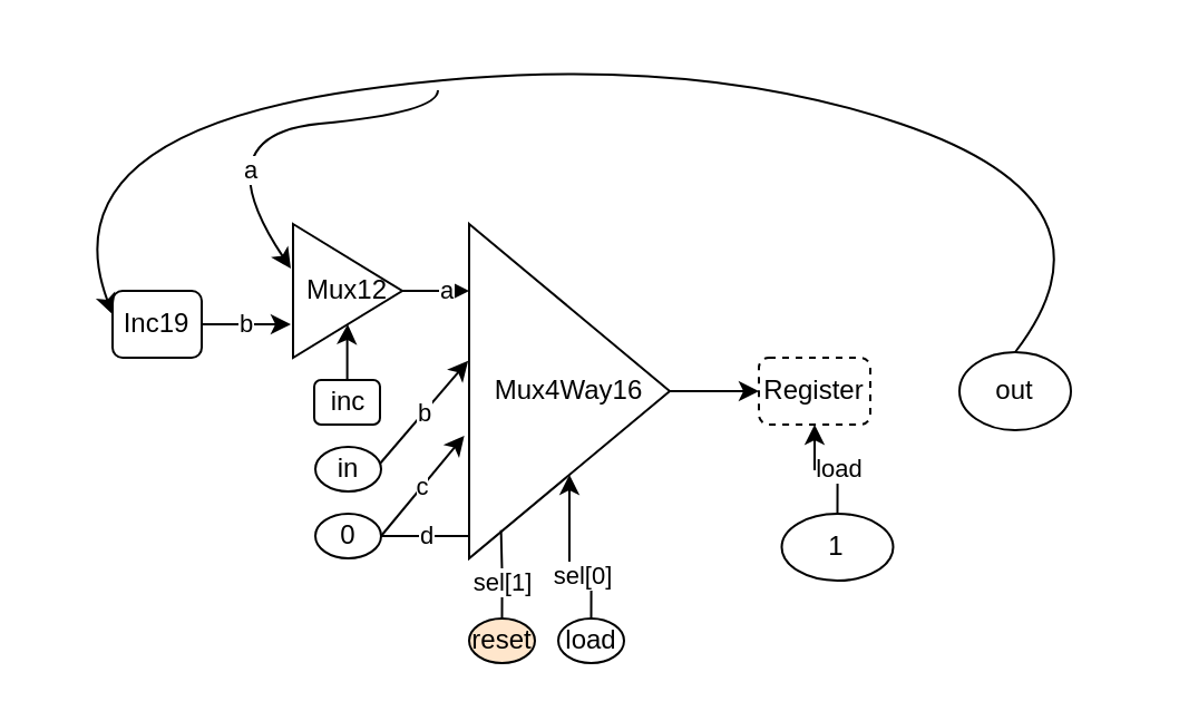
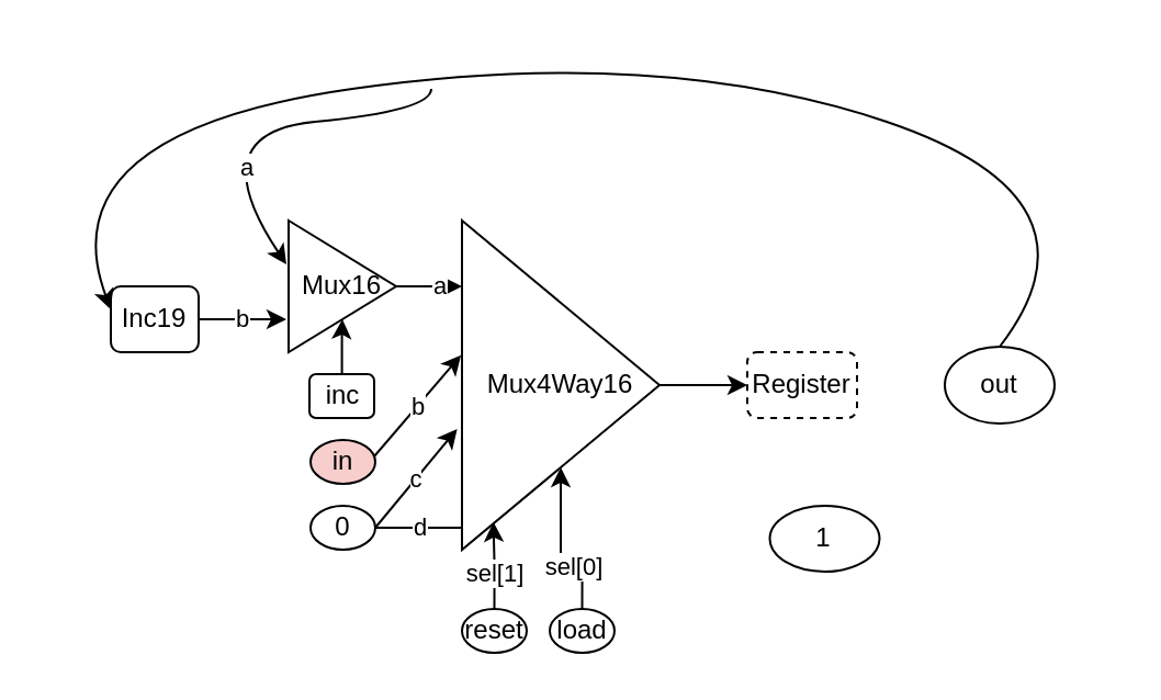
  <mxCell id="0" />
  <mxCell id="1" parent="0" />
  <mxCell id="2" value="b" style="edgeStyle=orthogonalEdgeStyle;rounded=0;orthogonalLoop=1;jettySize=auto;html=1;" edge="1" parent="1" source="3"><mxGeometry relative="1" as="geometry"><mxPoint x="130" y="145" as="targetPoint" /></mxGeometry></mxCell>
  <mxCell id="3" value="Inc19" style="rounded=1;whiteSpace=wrap;html=1;" vertex="1" parent="1"><mxGeometry x="50" y="130" width="40" height="30" as="geometry" /></mxCell>
  <mxCell id="4" style="edgeStyle=orthogonalEdgeStyle;rounded=0;orthogonalLoop=1;jettySize=auto;html=1;" edge="1" parent="1" source="6"><mxGeometry relative="1" as="geometry"><mxPoint x="210" y="130" as="targetPoint" /></mxGeometry></mxCell>
  <mxCell id="5" value="a" style="edgeLabel;html=1;align=center;verticalAlign=middle;resizable=0;points=[];" vertex="1" connectable="0" parent="4"><mxGeometry x="0.242" y="1" relative="1" as="geometry"><mxPoint as="offset" /></mxGeometry></mxCell>
- <mxCell id="6" value="Mux12" style="triangle;whiteSpace=wrap;html=1;" vertex="1" parent="1"><mxGeometry x="131" y="100" width="49" height="60" as="geometry" /></mxCell>
+ <mxCell id="6" value="Mux16" style="triangle;whiteSpace=wrap;html=1;" vertex="1" parent="1"><mxGeometry x="131" y="100" width="49" height="60" as="geometry" /></mxCell>
  <mxCell id="7" style="edgeStyle=orthogonalEdgeStyle;rounded=0;orthogonalLoop=1;jettySize=auto;html=1;entryX=0;entryY=0.5;entryDx=0;entryDy=0;" edge="1" parent="1" source="8" target="9"><mxGeometry relative="1" as="geometry" /></mxCell>
  <mxCell id="8" value="Mux4Way16" style="triangle;whiteSpace=wrap;html=1;" vertex="1" parent="1"><mxGeometry x="210" y="100" width="90" height="150" as="geometry" /></mxCell>
  <mxCell id="9" value="Register" style="rounded=1;whiteSpace=wrap;html=1;dashed=1;" vertex="1" parent="1"><mxGeometry x="340" y="160" width="50" height="30" as="geometry" /></mxCell>
  <mxCell id="10" value="out" style="ellipse;whiteSpace=wrap;html=1;" vertex="1" parent="1"><mxGeometry x="430" y="157.5" width="50" height="35" as="geometry" /></mxCell>
  <mxCell id="11" value="" style="curved=1;endArrow=classic;html=1;exitX=0.5;exitY=0;exitDx=0;exitDy=0;" edge="1" parent="1" source="10"><mxGeometry width="50" height="50" relative="1" as="geometry"><mxPoint x="457" y="150" as="sourcePoint" /><mxPoint x="50" y="140.5" as="targetPoint" /><Array as="points"><mxPoint x="507" y="90" /><mxPoint x="300" y="20" /><mxPoint x="20" y="60" /></Array></mxGeometry></mxCell>
  <mxCell id="12" value="" style="curved=1;endArrow=classic;html=1;" edge="1" parent="1"><mxGeometry width="50" height="50" relative="1" as="geometry"><mxPoint x="196" y="40" as="sourcePoint" /><mxPoint x="130" y="120" as="targetPoint" /><Array as="points"><mxPoint x="196" y="50" /><mxPoint x="90" y="60" /></Array></mxGeometry></mxCell>
  <mxCell id="13" value="a" style="edgeLabel;html=1;align=center;verticalAlign=middle;resizable=0;points=[];" vertex="1" connectable="0" parent="12"><mxGeometry x="0.499" y="9" relative="1" as="geometry"><mxPoint as="offset" /></mxGeometry></mxCell>
  <mxCell id="14" style="edgeStyle=orthogonalEdgeStyle;rounded=0;orthogonalLoop=1;jettySize=auto;html=1;entryX=0.5;entryY=1;entryDx=0;entryDy=0;" edge="1" parent="1" source="15" target="6"><mxGeometry relative="1" as="geometry" /></mxCell>
  <mxCell id="15" value="inc" style="whiteSpace=wrap;html=1;rounded=1;" vertex="1" parent="1"><mxGeometry x="140.5" y="170" width="29.5" height="20" as="geometry" /></mxCell>
- <mxCell id="16" value="in" style="ellipse;whiteSpace=wrap;html=1;" vertex="1" parent="1"><mxGeometry x="141" y="200" width="29.5" height="20" as="geometry" /></mxCell>
+ <mxCell id="16" value="in" style="ellipse;whiteSpace=wrap;html=1;fillColor=#f8cecc;" vertex="1" parent="1"><mxGeometry x="141" y="200" width="29.5" height="20" as="geometry" /></mxCell>
  <mxCell id="17" value="d" style="edgeStyle=orthogonalEdgeStyle;rounded=0;orthogonalLoop=1;jettySize=auto;html=1;entryX=0;entryY=0.933;entryDx=0;entryDy=0;entryPerimeter=0;endArrow=none;" edge="1" parent="1" source="18" target="8"><mxGeometry relative="1" as="geometry" /></mxCell>
  <mxCell id="18" value="0" style="ellipse;whiteSpace=wrap;html=1;" vertex="1" parent="1"><mxGeometry x="141" y="230" width="29.5" height="20" as="geometry" /></mxCell>
  <mxCell id="19" value="b" style="endArrow=classic;html=1;entryX=-0.005;entryY=0.409;entryDx=0;entryDy=0;entryPerimeter=0;" edge="1" parent="1" target="8"><mxGeometry width="50" height="50" relative="1" as="geometry"><mxPoint x="170" y="207.5" as="sourcePoint" /><mxPoint x="207" y="160" as="targetPoint" /></mxGeometry></mxCell>
  <mxCell id="20" value="c" style="endArrow=classic;html=1;entryX=-0.024;entryY=0.633;entryDx=0;entryDy=0;entryPerimeter=0;" edge="1" parent="1" target="8"><mxGeometry width="50" height="50" relative="1" as="geometry"><mxPoint x="170.5" y="240" as="sourcePoint" /><mxPoint x="220.5" y="190" as="targetPoint" /></mxGeometry></mxCell>
- <mxCell id="21" style="edgeStyle=orthogonalEdgeStyle;rounded=0;orthogonalLoop=1;jettySize=auto;html=1;entryX=0.159;entryY=0.916;entryDx=0;entryDy=0;entryPerimeter=0;endArrow=none;" edge="1" parent="1" source="23" target="8"><mxGeometry relative="1" as="geometry" /></mxCell>
+ <mxCell id="21" style="edgeStyle=orthogonalEdgeStyle;rounded=0;orthogonalLoop=1;jettySize=auto;html=1;entryX=0.159;entryY=0.916;entryDx=0;entryDy=0;entryPerimeter=0;" edge="1" parent="1" source="23" target="8"><mxGeometry relative="1" as="geometry" /></mxCell>
  <mxCell id="22" value="sel[1]" style="edgeLabel;html=1;align=center;verticalAlign=middle;resizable=0;points=[];" vertex="1" connectable="0" parent="21"><mxGeometry x="-0.131" relative="1" as="geometry"><mxPoint as="offset" /></mxGeometry></mxCell>
- <mxCell id="23" value="reset" style="ellipse;whiteSpace=wrap;html=1;fillColor=#ffe6cc;" vertex="1" parent="1"><mxGeometry x="210" y="277" width="29.5" height="20" as="geometry" /></mxCell>
+ <mxCell id="23" value="reset" style="ellipse;whiteSpace=wrap;html=1;" vertex="1" parent="1"><mxGeometry x="210" y="277" width="29.5" height="20" as="geometry" /></mxCell>
  <mxCell id="24" style="edgeStyle=orthogonalEdgeStyle;rounded=0;orthogonalLoop=1;jettySize=auto;html=1;" edge="1" parent="1" source="26" target="8"><mxGeometry relative="1" as="geometry" /></mxCell>
  <mxCell id="25" value="sel[0]" style="edgeLabel;html=1;align=center;verticalAlign=middle;resizable=0;points=[];" vertex="1" connectable="0" parent="24"><mxGeometry x="-0.346" relative="1" as="geometry"><mxPoint as="offset" /></mxGeometry></mxCell>
  <mxCell id="26" value="load" style="ellipse;whiteSpace=wrap;html=1;" vertex="1" parent="1"><mxGeometry x="250" y="277" width="29.5" height="20" as="geometry" /></mxCell>
- <mxCell id="27" style="edgeStyle=orthogonalEdgeStyle;rounded=0;orthogonalLoop=1;jettySize=auto;html=1;entryX=0.5;entryY=1;entryDx=0;entryDy=0;" edge="1" parent="1" source="29" target="9"><mxGeometry relative="1" as="geometry" /></mxCell>
- <mxCell id="28" value="load" style="edgeLabel;html=1;align=center;verticalAlign=middle;resizable=0;points=[];" vertex="1" connectable="0" parent="27"><mxGeometry x="-0.191" y="-1" relative="1" as="geometry"><mxPoint as="offset" /></mxGeometry></mxCell>
  <mxCell id="29" value="1" style="ellipse;whiteSpace=wrap;html=1;" vertex="1" parent="1"><mxGeometry x="350.25" y="230" width="50" height="30" as="geometry" /></mxCell>
